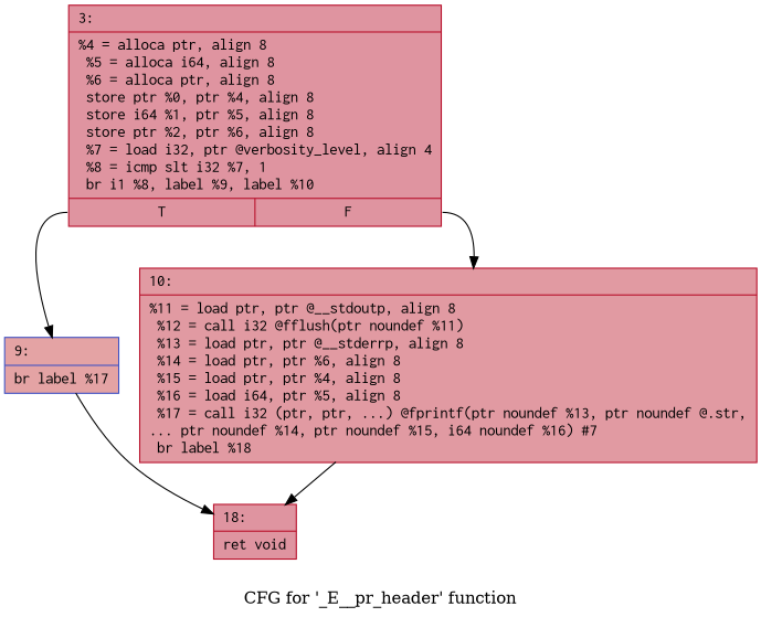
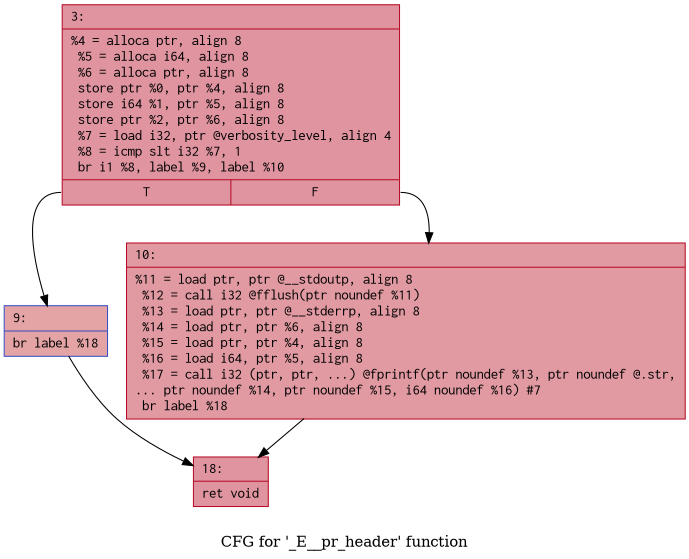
  digraph {
    label="CFG for '_E__pr_header' function"
    node [color="#b70d28ff" fillcolor="#b70d2870" fontname=Courier shape=record style=filled]
    n1 [label="{3:\l|  %4 = alloca ptr, align 8\l  %5 = alloca i64, align 8\l  %6 = alloca ptr, align 8\l  store ptr %0, ptr %4, align 8\l  store i64 %1, ptr %5, align 8\l  store ptr %2, ptr %6, align 8\l  %7 = load i32, ptr @verbosity_level, align 4\l  %8 = icmp slt i32 %7, 1\l  br i1 %8, label %9, label %10\l|{<s0>T|<s1>F}}"]
-   n2 [color="#3d50c3ff" fillcolor="#c32e3170" label="{9:\l|  br label %17\l}"]
+   n2 [color="#3d50c3ff" fillcolor="#c32e3170" label="{9:\l|  br label %18\l}"]
    n3 [fillcolor="#bb1b2c70" label="{10:\l|  %11 = load ptr, ptr @__stdoutp, align 8\l  %12 = call i32 @fflush(ptr noundef %11)\l  %13 = load ptr, ptr @__stderrp, align 8\l  %14 = load ptr, ptr %6, align 8\l  %15 = load ptr, ptr %4, align 8\l  %16 = load i64, ptr %5, align 8\l  %17 = call i32 (ptr, ptr, ...) @fprintf(ptr noundef %13, ptr noundef @.str,\l... ptr noundef %14, ptr noundef %15, i64 noundef %16) #7\l  br label %18\l}"]
    n4 [label="{18:\l|  ret void\l}"]
    n1 -> n2 [tailport=s0]
    n1 -> n3 [tailport=s1]
    n2 -> n4
    n3 -> n4
  }
